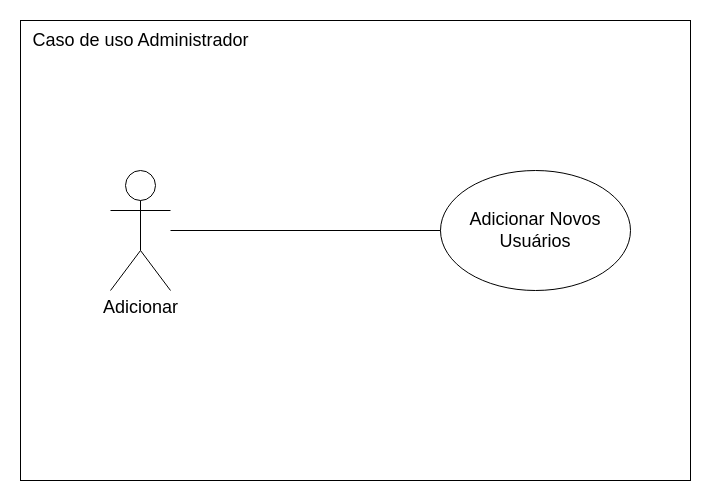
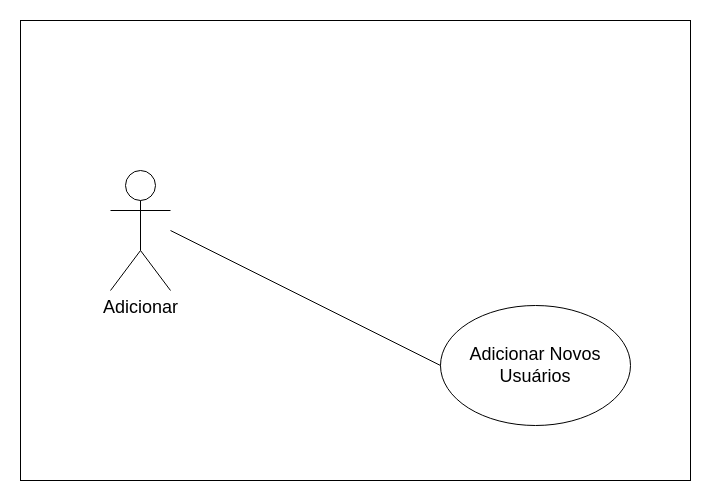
  <mxCell id="0" />
  <mxCell id="1" parent="0" />
  <mxCell id="2" value="" style="rounded=0;whiteSpace=wrap;html=1;" vertex="1" parent="1"><mxGeometry x="20" y="20" width="670" height="460" as="geometry" /></mxCell>
  <mxCell id="3" value="&lt;font style=&quot;font-size: 18px&quot;&gt;Adicionar&lt;/font&gt;" style="shape=umlActor;verticalLabelPosition=bottom;verticalAlign=top;html=1;outlineConnect=0;" vertex="1" parent="1"><mxGeometry x="110" y="170" width="60" height="120" as="geometry" /></mxCell>
- <mxCell id="4" value="&lt;font style=&quot;font-size: 18px&quot;&gt;Adicionar Novos Usuários&lt;/font&gt;" style="ellipse;whiteSpace=wrap;html=1;" vertex="1" parent="1"><mxGeometry x="440" y="170" width="190" height="120" as="geometry" /></mxCell>
+ <mxCell id="4" value="&lt;font style=&quot;font-size: 18px&quot;&gt;Adicionar Novos Usuários&lt;/font&gt;" style="ellipse;whiteSpace=wrap;html=1;" vertex="1" parent="1"><mxGeometry x="440" y="305" width="190" height="120" as="geometry" /></mxCell>
  <mxCell id="5" value="" style="endArrow=none;html=1;entryX=0;entryY=0.5;entryDx=0;entryDy=0;" edge="1" parent="1" target="4"><mxGeometry width="50" height="50" relative="1" as="geometry"><mxPoint x="170" y="230" as="sourcePoint" /><mxPoint x="300" y="210" as="targetPoint" /></mxGeometry></mxCell>
- <mxCell id="6" value="&lt;font style=&quot;font-size: 18px&quot;&gt;Caso de uso Administrador&lt;/font&gt;" style="text;html=1;align=center;verticalAlign=middle;resizable=0;points=[];autosize=1;" vertex="1" parent="1"><mxGeometry x="25" y="30" width="230" height="20" as="geometry" /></mxCell>
